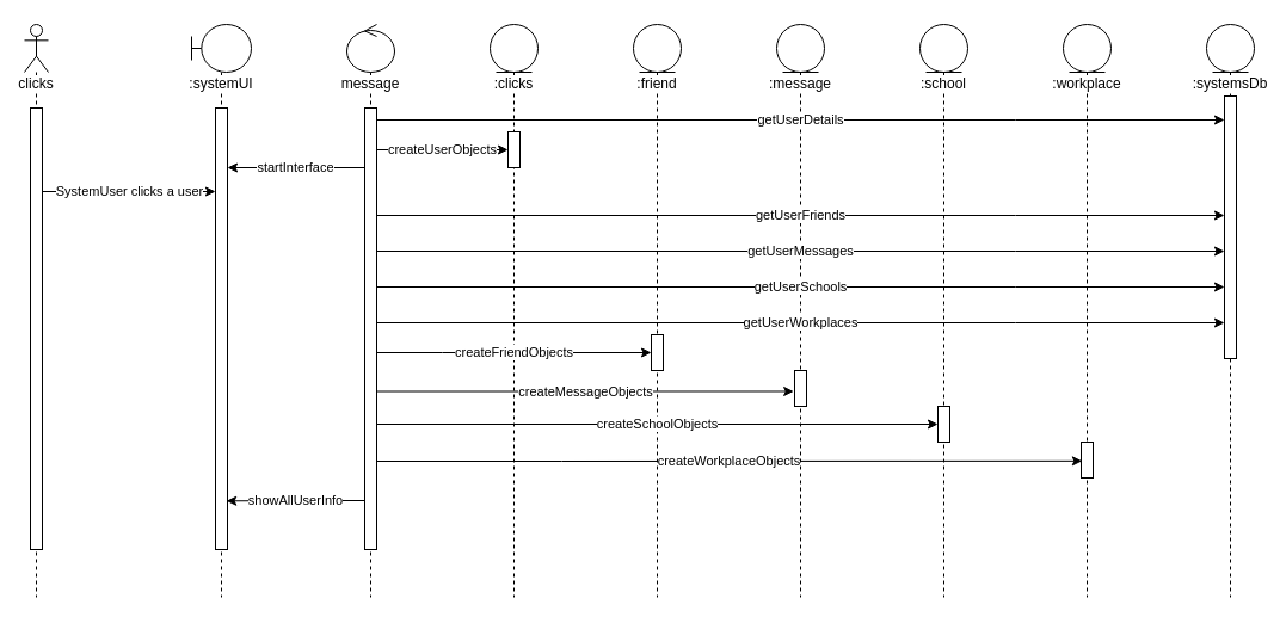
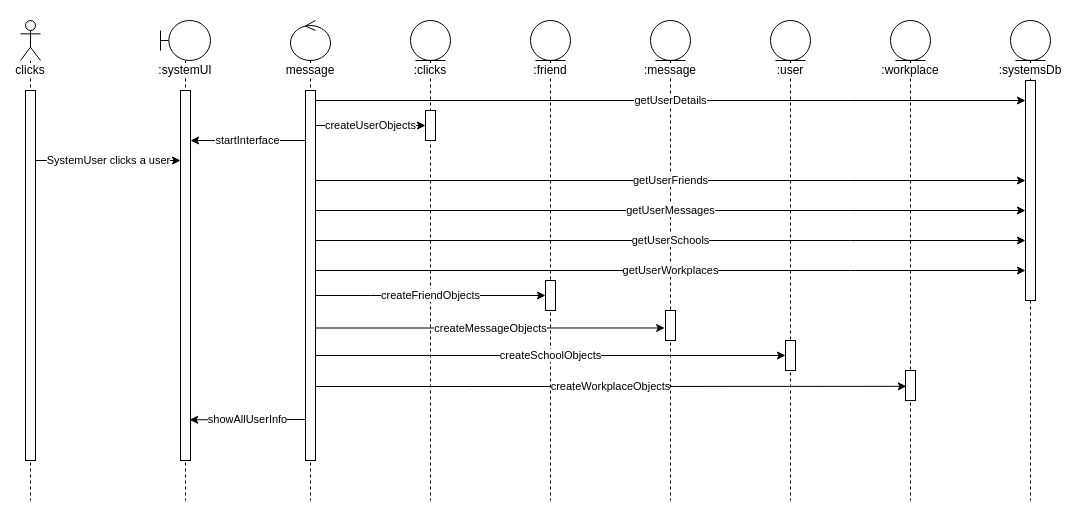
  <mxCell id="0" />
  <mxCell id="1" parent="0" />
  <mxCell id="2" value="clicks" style="shape=umlLifeline;participant=umlActor;perimeter=lifelinePerimeter;whiteSpace=wrap;html=1;container=1;collapsible=0;recursiveResize=0;verticalAlign=top;spacingTop=36;labelBackgroundColor=#ffffff;outlineConnect=0;" vertex="1" parent="1"><mxGeometry x="20" y="20" width="20" height="480" as="geometry" /></mxCell>
  <mxCell id="3" value=":systemUI" style="shape=umlLifeline;participant=umlBoundary;perimeter=lifelinePerimeter;whiteSpace=wrap;html=1;container=1;collapsible=0;recursiveResize=0;verticalAlign=top;spacingTop=36;labelBackgroundColor=#ffffff;outlineConnect=0;" vertex="1" parent="1"><mxGeometry x="160" y="20" width="50" height="480" as="geometry" /></mxCell>
  <mxCell id="4" value="message" style="shape=umlLifeline;participant=umlControl;perimeter=lifelinePerimeter;whiteSpace=wrap;html=1;container=1;collapsible=0;recursiveResize=0;verticalAlign=top;spacingTop=36;labelBackgroundColor=#ffffff;outlineConnect=0;" vertex="1" parent="1"><mxGeometry x="290" y="20" width="40" height="480" as="geometry" /></mxCell>
  <mxCell id="5" value="" style="html=1;points=[];perimeter=orthogonalPerimeter;" vertex="1" parent="4"><mxGeometry x="15" y="70" width="10" height="370" as="geometry" /></mxCell>
  <mxCell id="6" value=":clicks" style="shape=umlLifeline;participant=umlEntity;perimeter=lifelinePerimeter;whiteSpace=wrap;html=1;container=1;collapsible=0;recursiveResize=0;verticalAlign=top;spacingTop=36;labelBackgroundColor=#ffffff;outlineConnect=0;" vertex="1" parent="1"><mxGeometry x="410" y="20" width="40" height="480" as="geometry" /></mxCell>
  <mxCell id="7" value="" style="html=1;points=[];perimeter=orthogonalPerimeter;" vertex="1" parent="6"><mxGeometry x="15" y="90" width="10" height="30" as="geometry" /></mxCell>
  <mxCell id="8" value=":friend" style="shape=umlLifeline;participant=umlEntity;perimeter=lifelinePerimeter;whiteSpace=wrap;html=1;container=1;collapsible=0;recursiveResize=0;verticalAlign=top;spacingTop=36;labelBackgroundColor=#ffffff;outlineConnect=0;" vertex="1" parent="1"><mxGeometry x="530" y="20" width="40" height="480" as="geometry" /></mxCell>
  <mxCell id="9" value="" style="html=1;points=[];perimeter=orthogonalPerimeter;" vertex="1" parent="8"><mxGeometry x="15" y="260" width="10" height="30" as="geometry" /></mxCell>
  <mxCell id="10" value=":message" style="shape=umlLifeline;participant=umlEntity;perimeter=lifelinePerimeter;whiteSpace=wrap;html=1;container=1;collapsible=0;recursiveResize=0;verticalAlign=top;spacingTop=36;labelBackgroundColor=#ffffff;outlineConnect=0;" vertex="1" parent="1"><mxGeometry x="650" y="20" width="40" height="480" as="geometry" /></mxCell>
  <mxCell id="11" value="" style="html=1;points=[];perimeter=orthogonalPerimeter;" vertex="1" parent="10"><mxGeometry x="15" y="290" width="10" height="30" as="geometry" /></mxCell>
- <mxCell id="12" value=":school" style="shape=umlLifeline;participant=umlEntity;perimeter=lifelinePerimeter;whiteSpace=wrap;html=1;container=1;collapsible=0;recursiveResize=0;verticalAlign=top;spacingTop=36;labelBackgroundColor=#ffffff;outlineConnect=0;" vertex="1" parent="1"><mxGeometry x="770" y="20" width="40" height="480" as="geometry" /></mxCell>
+ <mxCell id="12" value=":user" style="shape=umlLifeline;participant=umlEntity;perimeter=lifelinePerimeter;whiteSpace=wrap;html=1;container=1;collapsible=0;recursiveResize=0;verticalAlign=top;spacingTop=36;labelBackgroundColor=#ffffff;outlineConnect=0;" vertex="1" parent="1"><mxGeometry x="770" y="20" width="40" height="480" as="geometry" /></mxCell>
  <mxCell id="13" value=":workplace" style="shape=umlLifeline;participant=umlEntity;perimeter=lifelinePerimeter;whiteSpace=wrap;html=1;container=1;collapsible=0;recursiveResize=0;verticalAlign=top;spacingTop=36;labelBackgroundColor=#ffffff;outlineConnect=0;" vertex="1" parent="1"><mxGeometry x="890" y="20" width="40" height="480" as="geometry" /></mxCell>
  <mxCell id="14" value="" style="html=1;points=[];perimeter=orthogonalPerimeter;" vertex="1" parent="13"><mxGeometry x="15" y="350" width="10" height="30" as="geometry" /></mxCell>
  <mxCell id="15" value="" style="html=1;points=[];perimeter=orthogonalPerimeter;" vertex="1" parent="1"><mxGeometry x="180" y="90" width="10" height="370" as="geometry" /></mxCell>
  <mxCell id="16" value="getUserDetails" style="edgeStyle=orthogonalEdgeStyle;rounded=0;orthogonalLoop=1;jettySize=auto;html=1;" edge="1" parent="1" source="5" target="20"><mxGeometry relative="1" as="geometry"><Array as="points"><mxPoint x="850" y="100" /><mxPoint x="850" y="100" /></Array></mxGeometry></mxCell>
  <mxCell id="17" value="startInterface" style="edgeStyle=orthogonalEdgeStyle;rounded=0;orthogonalLoop=1;jettySize=auto;html=1;" edge="1" parent="1" source="5"><mxGeometry relative="1" as="geometry"><mxPoint x="190" y="140" as="targetPoint" /><Array as="points"><mxPoint x="190" y="140" /></Array></mxGeometry></mxCell>
  <mxCell id="18" value="SystemUser clicks a user" style="edgeStyle=orthogonalEdgeStyle;rounded=0;orthogonalLoop=1;jettySize=auto;html=1;" edge="1" parent="1" source="22" target="15"><mxGeometry relative="1" as="geometry"><Array as="points"><mxPoint x="130" y="160" /><mxPoint x="130" y="160" /></Array></mxGeometry></mxCell>
  <mxCell id="19" value=":systemsDb" style="shape=umlLifeline;participant=umlEntity;perimeter=lifelinePerimeter;whiteSpace=wrap;html=1;container=1;collapsible=0;recursiveResize=0;verticalAlign=top;spacingTop=36;labelBackgroundColor=#ffffff;outlineConnect=0;" vertex="1" parent="1"><mxGeometry x="1010" y="20" width="40" height="480" as="geometry" /></mxCell>
  <mxCell id="20" value="" style="html=1;points=[];perimeter=orthogonalPerimeter;" vertex="1" parent="19"><mxGeometry x="15" y="60" width="10" height="220" as="geometry" /></mxCell>
  <mxCell id="21" value="createUserObjects" style="edgeStyle=orthogonalEdgeStyle;rounded=0;orthogonalLoop=1;jettySize=auto;html=1;" edge="1" parent="1" source="5" target="7"><mxGeometry relative="1" as="geometry"><Array as="points"><mxPoint x="340" y="125" /><mxPoint x="340" y="125" /></Array></mxGeometry></mxCell>
  <mxCell id="22" value="" style="html=1;points=[];perimeter=orthogonalPerimeter;" vertex="1" parent="1"><mxGeometry x="25" y="90" width="10" height="370" as="geometry" /></mxCell>
  <mxCell id="23" value="getUserFriends" style="edgeStyle=orthogonalEdgeStyle;rounded=0;orthogonalLoop=1;jettySize=auto;html=1;" edge="1" parent="1" source="5" target="20"><mxGeometry relative="1" as="geometry"><Array as="points"><mxPoint x="850" y="180" /><mxPoint x="850" y="180" /></Array></mxGeometry></mxCell>
  <mxCell id="24" value="getUserMessages" style="edgeStyle=orthogonalEdgeStyle;rounded=0;orthogonalLoop=1;jettySize=auto;html=1;" edge="1" parent="1"><mxGeometry relative="1" as="geometry"><mxPoint x="315" y="210" as="sourcePoint" /><mxPoint x="1025" y="210" as="targetPoint" /><Array as="points"><mxPoint x="850" y="210" /><mxPoint x="850" y="210" /></Array></mxGeometry></mxCell>
  <mxCell id="25" value="getUserSchools" style="edgeStyle=orthogonalEdgeStyle;rounded=0;orthogonalLoop=1;jettySize=auto;html=1;" edge="1" parent="1"><mxGeometry relative="1" as="geometry"><mxPoint x="315" y="240" as="sourcePoint" /><mxPoint x="1025" y="240" as="targetPoint" /><Array as="points"><mxPoint x="850" y="240" /><mxPoint x="850" y="240" /></Array></mxGeometry></mxCell>
  <mxCell id="26" value="getUserWorkplaces" style="edgeStyle=orthogonalEdgeStyle;rounded=0;orthogonalLoop=1;jettySize=auto;html=1;" edge="1" parent="1"><mxGeometry relative="1" as="geometry"><mxPoint x="315" y="270" as="sourcePoint" /><mxPoint x="1025" y="270" as="targetPoint" /><Array as="points"><mxPoint x="850" y="270" /><mxPoint x="850" y="270" /></Array></mxGeometry></mxCell>
  <mxCell id="27" value="" style="html=1;points=[];perimeter=orthogonalPerimeter;" vertex="1" parent="1"><mxGeometry x="785" y="340" width="10" height="30" as="geometry" /></mxCell>
  <mxCell id="28" value="createFriendObjects" style="edgeStyle=orthogonalEdgeStyle;rounded=0;orthogonalLoop=1;jettySize=auto;html=1;" edge="1" parent="1" source="5" target="9"><mxGeometry relative="1" as="geometry"><Array as="points"><mxPoint x="370" y="295" /><mxPoint x="370" y="295" /></Array></mxGeometry></mxCell>
  <mxCell id="29" value="createMessageObjects" style="edgeStyle=orthogonalEdgeStyle;rounded=0;orthogonalLoop=1;jettySize=auto;html=1;entryX=-0.083;entryY=0.583;entryDx=0;entryDy=0;entryPerimeter=0;" edge="1" parent="1" source="5" target="11"><mxGeometry relative="1" as="geometry"><Array as="points"><mxPoint x="490" y="327" /></Array></mxGeometry></mxCell>
  <mxCell id="30" value="createSchoolObjects" style="edgeStyle=orthogonalEdgeStyle;rounded=0;orthogonalLoop=1;jettySize=auto;html=1;" edge="1" parent="1" source="5" target="27"><mxGeometry relative="1" as="geometry"><Array as="points"><mxPoint x="430" y="355" /><mxPoint x="430" y="355" /></Array></mxGeometry></mxCell>
  <mxCell id="31" value="createWorkplaceObjects" style="edgeStyle=orthogonalEdgeStyle;rounded=0;orthogonalLoop=1;jettySize=auto;html=1;entryX=0.083;entryY=0.528;entryDx=0;entryDy=0;entryPerimeter=0;" edge="1" parent="1" source="5" target="14"><mxGeometry relative="1" as="geometry"><Array as="points"><mxPoint x="470" y="386" /><mxPoint x="470" y="386" /></Array></mxGeometry></mxCell>
  <mxCell id="32" value="showAllUserInfo" style="edgeStyle=orthogonalEdgeStyle;rounded=0;orthogonalLoop=1;jettySize=auto;html=1;entryX=0.917;entryY=0.89;entryDx=0;entryDy=0;entryPerimeter=0;" edge="1" parent="1" source="5" target="15"><mxGeometry relative="1" as="geometry"><Array as="points"><mxPoint x="270" y="419" /><mxPoint x="270" y="419" /></Array></mxGeometry></mxCell>
